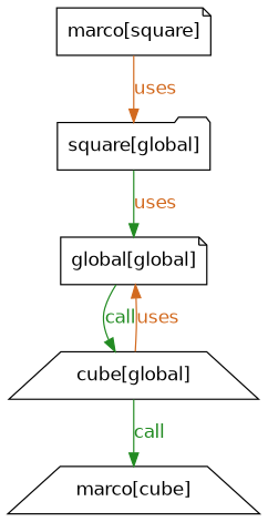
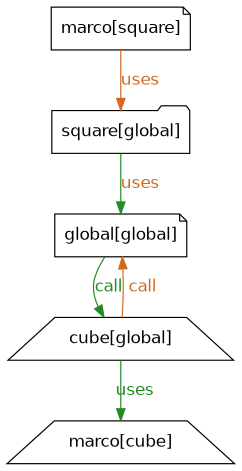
  digraph {
    fontname="DejaVu Sans"
    node [fontname="DejaVu Sans" shape=note]
    edge [color=forestgreen fontcolor=chocolate fontname="DejaVu Sans"]
    n1 [label="square[global]" shape=folder]
    n2 [label="global[global]"]
    n3 [label="cube[global]" shape=trapezium]
    n4 [label="marco[cube]" shape=trapezium]
    n5 [label="marco[square]"]
    n1 -> n2 [label=uses]
    n2 -> n3 [fontcolor=forestgreen label=call]
-   n3 -> n2 [color=chocolate label=uses]
-   n3 -> n4 [fontcolor=forestgreen label=call]
+   n3 -> n2 [color=chocolate label=call]
+   n3 -> n4 [fontcolor=forestgreen label=uses]
    n5 -> n1 [color=chocolate label=uses]
  }
